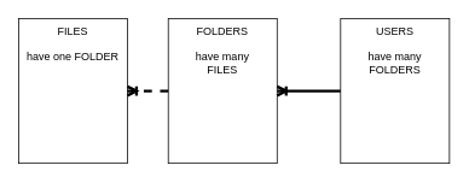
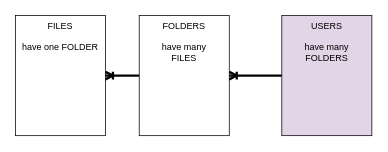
  <mxCell id="0" />
  <mxCell id="1" parent="0" />
  <mxCell id="2" value="FILES&lt;br&gt;&lt;br&gt;have one FOLDER" style="rounded=0;whiteSpace=wrap;html=1;verticalAlign=top;" vertex="1" parent="1"><mxGeometry x="20" y="20" width="120" height="160" as="geometry" /></mxCell>
  <mxCell id="3" value="FOLDERS&lt;br&gt;&lt;br&gt;have many &lt;br&gt;FILES" style="rounded=0;whiteSpace=wrap;html=1;verticalAlign=top;" vertex="1" parent="1"><mxGeometry x="185" y="20" width="120" height="160" as="geometry" /></mxCell>
- <mxCell id="4" value="USERS&lt;br&gt;&lt;br&gt;have many FOLDERS" style="rounded=0;whiteSpace=wrap;html=1;verticalAlign=top;" vertex="1" parent="1"><mxGeometry x="375" y="20" width="120" height="160" as="geometry" /></mxCell>
+ <mxCell id="4" value="USERS&lt;br&gt;&lt;br&gt;have many FOLDERS" style="rounded=0;whiteSpace=wrap;html=1;verticalAlign=top;fillColor=#e1d5e7;" vertex="1" parent="1"><mxGeometry x="375" y="20" width="120" height="160" as="geometry" /></mxCell>
  <mxCell id="5" value="" style="endArrow=none;html=1;entryX=0;entryY=0.5;entryDx=0;entryDy=0;startArrow=ERoneToMany;startFill=0;strokeWidth=3;" edge="1" parent="1" source="3" target="4"><mxGeometry width="50" height="50" relative="1" as="geometry"><mxPoint x="115" y="110" as="sourcePoint" /><mxPoint x="195" y="110" as="targetPoint" /></mxGeometry></mxCell>
- <mxCell id="6" value="" style="endArrow=none;html=1;entryX=0;entryY=0.5;entryDx=0;entryDy=0;startArrow=ERoneToMany;startFill=0;strokeWidth=3;dashed=1;" edge="1" parent="1" source="2" target="3"><mxGeometry width="50" height="50" relative="1" as="geometry"><mxPoint x="315" y="110" as="sourcePoint" /><mxPoint x="385" y="110" as="targetPoint" /></mxGeometry></mxCell>
+ <mxCell id="6" value="" style="endArrow=none;html=1;entryX=0;entryY=0.5;entryDx=0;entryDy=0;startArrow=ERoneToMany;startFill=0;strokeWidth=3;" edge="1" parent="1" source="2" target="3"><mxGeometry width="50" height="50" relative="1" as="geometry"><mxPoint x="315" y="110" as="sourcePoint" /><mxPoint x="385" y="110" as="targetPoint" /></mxGeometry></mxCell>
